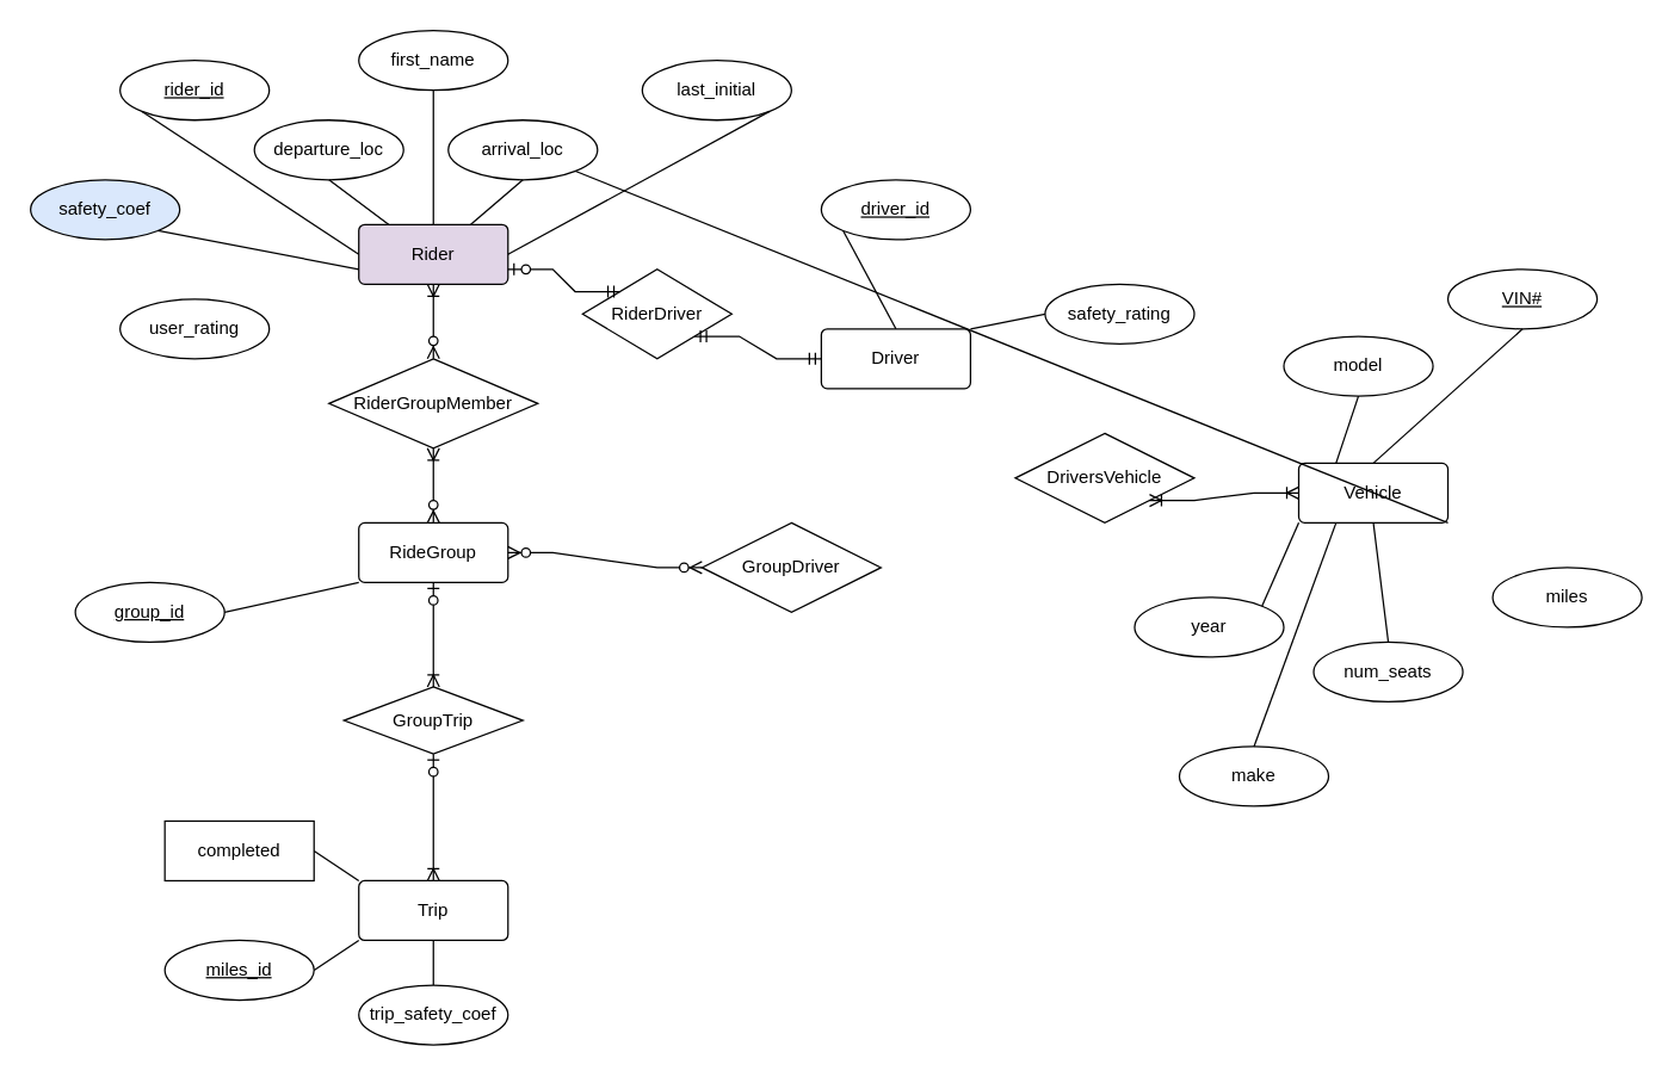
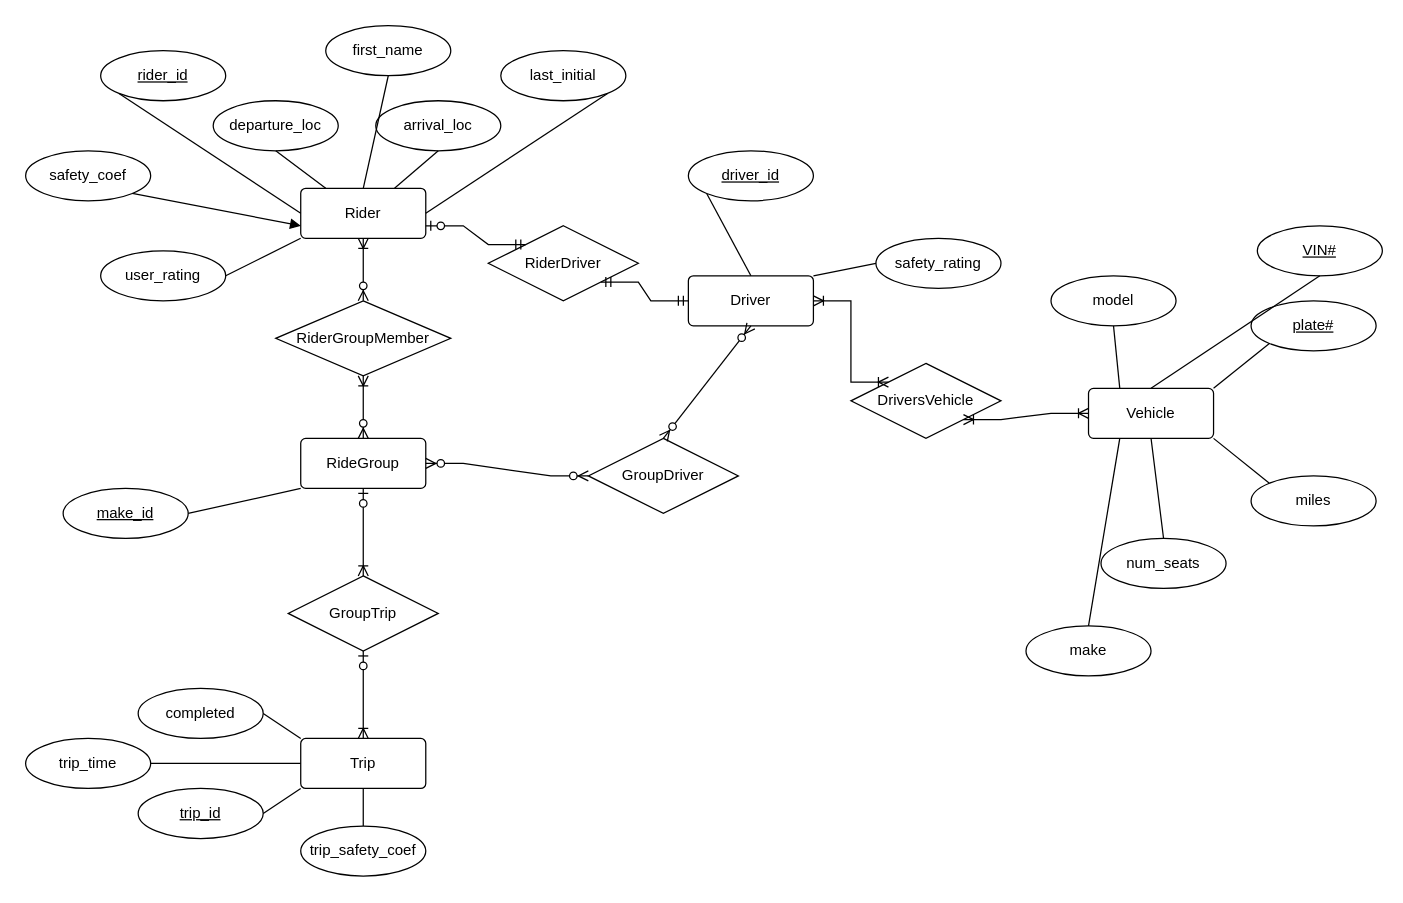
  <mxCell id="0" />
  <mxCell id="1" parent="0" />
- <mxCell id="2" value="Rider" style="rounded=1;arcSize=10;whiteSpace=wrap;html=1;align=center;fillColor=#e1d5e7;" vertex="1" parent="1"><mxGeometry x="240" y="150" width="100" height="40" as="geometry" /></mxCell>
+ <mxCell id="2" value="Rider" style="rounded=1;arcSize=10;whiteSpace=wrap;html=1;align=center;" vertex="1" parent="1"><mxGeometry x="240" y="150" width="100" height="40" as="geometry" /></mxCell>
  <mxCell id="3" value="rider_id" style="ellipse;whiteSpace=wrap;html=1;align=center;fontStyle=4;" vertex="1" parent="1"><mxGeometry x="80" y="40" width="100" height="40" as="geometry" /></mxCell>
- <mxCell id="4" value="first_name" style="ellipse;whiteSpace=wrap;html=1;align=center;" vertex="1" parent="1"><mxGeometry x="240" y="20" width="100" height="40" as="geometry" /></mxCell>
- <mxCell id="5" value="last_initial" style="ellipse;whiteSpace=wrap;html=1;align=center;" vertex="1" parent="1"><mxGeometry x="430" y="40" width="100" height="40" as="geometry" /></mxCell>
+ <mxCell id="4" value="first_name" style="ellipse;whiteSpace=wrap;html=1;align=center;" vertex="1" parent="1"><mxGeometry x="260" y="20" width="100" height="40" as="geometry" /></mxCell>
+ <mxCell id="5" value="last_initial" style="ellipse;whiteSpace=wrap;html=1;align=center;" vertex="1" parent="1"><mxGeometry x="400" y="40" width="100" height="40" as="geometry" /></mxCell>
  <mxCell id="6" value="departure_loc" style="ellipse;whiteSpace=wrap;html=1;align=center;" vertex="1" parent="1"><mxGeometry x="170" y="80" width="100" height="40" as="geometry" /></mxCell>
  <mxCell id="7" value="arrival_loc" style="ellipse;whiteSpace=wrap;html=1;align=center;" vertex="1" parent="1"><mxGeometry x="300" y="80" width="100" height="40" as="geometry" /></mxCell>
  <mxCell id="8" value="" style="endArrow=none;html=1;rounded=0;exitX=0;exitY=1;exitDx=0;exitDy=0;entryX=0;entryY=0.5;entryDx=0;entryDy=0;" edge="1" parent="1" source="3" target="2"><mxGeometry relative="1" as="geometry"><mxPoint x="340" y="240" as="sourcePoint" /><mxPoint x="500" y="240" as="targetPoint" /></mxGeometry></mxCell>
  <mxCell id="9" value="" style="endArrow=none;html=1;rounded=0;exitX=0.5;exitY=1;exitDx=0;exitDy=0;" edge="1" parent="1" source="6"><mxGeometry relative="1" as="geometry"><mxPoint x="105" y="84" as="sourcePoint" /><mxPoint x="260" y="150" as="targetPoint" /></mxGeometry></mxCell>
  <mxCell id="10" value="" style="endArrow=none;html=1;rounded=0;exitX=0.5;exitY=1;exitDx=0;exitDy=0;entryX=0.5;entryY=0;entryDx=0;entryDy=0;" edge="1" parent="1" source="4" target="2"><mxGeometry relative="1" as="geometry"><mxPoint x="115" y="94" as="sourcePoint" /><mxPoint x="260" y="190" as="targetPoint" /></mxGeometry></mxCell>
  <mxCell id="11" value="" style="endArrow=none;html=1;rounded=0;exitX=0.5;exitY=1;exitDx=0;exitDy=0;entryX=0.75;entryY=0;entryDx=0;entryDy=0;" edge="1" parent="1" source="7" target="2"><mxGeometry relative="1" as="geometry"><mxPoint x="125" y="104" as="sourcePoint" /><mxPoint x="270" y="200" as="targetPoint" /></mxGeometry></mxCell>
  <mxCell id="12" value="" style="endArrow=none;html=1;rounded=0;exitX=1;exitY=1;exitDx=0;exitDy=0;entryX=1;entryY=0.5;entryDx=0;entryDy=0;" edge="1" parent="1" source="5" target="2"><mxGeometry relative="1" as="geometry"><mxPoint x="135" y="114" as="sourcePoint" /><mxPoint x="280" y="210" as="targetPoint" /></mxGeometry></mxCell>
  <mxCell id="13" value="Driver" style="rounded=1;arcSize=10;whiteSpace=wrap;html=1;align=center;" vertex="1" parent="1"><mxGeometry x="550" y="220" width="100" height="40" as="geometry" /></mxCell>
- <mxCell id="14" value="safety_coef" style="ellipse;whiteSpace=wrap;html=1;align=center;fillColor=#dae8fc;" vertex="1" parent="1"><mxGeometry x="20" y="120" width="100" height="40" as="geometry" /></mxCell>
- <mxCell id="15" value="" style="endArrow=none;html=1;rounded=0;exitX=1;exitY=1;exitDx=0;exitDy=0;entryX=0;entryY=0.75;entryDx=0;entryDy=0;" edge="1" parent="1" source="14" target="2"><mxGeometry relative="1" as="geometry"><mxPoint x="340" y="240" as="sourcePoint" /><mxPoint x="500" y="240" as="targetPoint" /></mxGeometry></mxCell>
+ <mxCell id="14" value="safety_coef" style="ellipse;whiteSpace=wrap;html=1;align=center;" vertex="1" parent="1"><mxGeometry x="20" y="120" width="100" height="40" as="geometry" /></mxCell>
+ <mxCell id="15" value="" style="endArrow=block;html=1;rounded=0;exitX=1;exitY=1;exitDx=0;exitDy=0;entryX=0;entryY=0.75;entryDx=0;entryDy=0;" edge="1" parent="1" source="14" target="2"><mxGeometry relative="1" as="geometry"><mxPoint x="340" y="240" as="sourcePoint" /><mxPoint x="500" y="240" as="targetPoint" /></mxGeometry></mxCell>
  <mxCell id="16" value="user_rating" style="ellipse;whiteSpace=wrap;html=1;align=center;" vertex="1" parent="1"><mxGeometry x="80" y="200" width="100" height="40" as="geometry" /></mxCell>
+ <mxCell id="17" value="" style="endArrow=none;html=1;rounded=0;exitX=1;exitY=0.5;exitDx=0;exitDy=0;entryX=0;entryY=1;entryDx=0;entryDy=0;" edge="1" parent="1" source="16" target="2"><mxGeometry relative="1" as="geometry"><mxPoint x="340" y="240" as="sourcePoint" /><mxPoint x="500" y="240" as="targetPoint" /></mxGeometry></mxCell>
  <mxCell id="18" value="RideGroup" style="rounded=1;arcSize=10;whiteSpace=wrap;html=1;align=center;" vertex="1" parent="1"><mxGeometry x="240" y="350" width="100" height="40" as="geometry" /></mxCell>
- <mxCell id="19" value="group_id" style="ellipse;whiteSpace=wrap;html=1;align=center;fontStyle=4;" vertex="1" parent="1"><mxGeometry x="50" y="390" width="100" height="40" as="geometry" /></mxCell>
+ <mxCell id="19" value="make_id" style="ellipse;whiteSpace=wrap;html=1;align=center;fontStyle=4;" vertex="1" parent="1"><mxGeometry x="50" y="390" width="100" height="40" as="geometry" /></mxCell>
  <mxCell id="20" value="" style="endArrow=none;html=1;rounded=0;exitX=1;exitY=0.5;exitDx=0;exitDy=0;entryX=0;entryY=1;entryDx=0;entryDy=0;" edge="1" parent="1" source="19" target="18"><mxGeometry relative="1" as="geometry"><mxPoint x="145" y="124" as="sourcePoint" /><mxPoint x="290" y="220" as="targetPoint" /></mxGeometry></mxCell>
  <mxCell id="21" value="RiderGroupMember" style="shape=rhombus;perimeter=rhombusPerimeter;whiteSpace=wrap;html=1;align=center;" vertex="1" parent="1"><mxGeometry x="220" y="240" width="140" height="60" as="geometry" /></mxCell>
  <mxCell id="22" value="GroupDriver" style="shape=rhombus;perimeter=rhombusPerimeter;whiteSpace=wrap;html=1;align=center;" vertex="1" parent="1"><mxGeometry x="470" y="350" width="120" height="60" as="geometry" /></mxCell>
  <mxCell id="23" value="" style="endArrow=none;html=1;rounded=0;exitX=0.5;exitY=0;exitDx=0;exitDy=0;entryX=0;entryY=1;entryDx=0;entryDy=0;" edge="1" parent="1" source="13" target="24"><mxGeometry relative="1" as="geometry"><mxPoint x="640" y="270" as="sourcePoint" /><mxPoint x="610" y="160" as="targetPoint" /></mxGeometry></mxCell>
  <mxCell id="24" value="driver_id" style="ellipse;whiteSpace=wrap;html=1;align=center;fontStyle=4;" vertex="1" parent="1"><mxGeometry x="550" y="120" width="100" height="40" as="geometry" /></mxCell>
  <mxCell id="25" value="" style="fontSize=12;html=1;endArrow=ERoneToMany;startArrow=ERzeroToMany;rounded=0;entryX=0.5;entryY=1;entryDx=0;entryDy=0;exitX=0.5;exitY=0;exitDx=0;exitDy=0;" edge="1" parent="1" source="21" target="2"><mxGeometry width="100" height="100" relative="1" as="geometry"><mxPoint x="460" y="360" as="sourcePoint" /><mxPoint x="560" y="260" as="targetPoint" /></mxGeometry></mxCell>
  <mxCell id="26" value="" style="fontSize=12;html=1;endArrow=ERoneToMany;startArrow=ERzeroToMany;rounded=0;entryX=0.5;entryY=1;entryDx=0;entryDy=0;exitX=0.5;exitY=0;exitDx=0;exitDy=0;" edge="1" parent="1" source="18" target="21"><mxGeometry width="100" height="100" relative="1" as="geometry"><mxPoint x="300" y="250" as="sourcePoint" /><mxPoint x="300" y="200" as="targetPoint" /></mxGeometry></mxCell>
  <mxCell id="27" value="" style="edgeStyle=entityRelationEdgeStyle;fontSize=12;html=1;endArrow=ERzeroToMany;endFill=1;startArrow=ERzeroToMany;rounded=0;exitX=1;exitY=0.5;exitDx=0;exitDy=0;entryX=0;entryY=0.5;entryDx=0;entryDy=0;" edge="1" parent="1" source="18" target="22"><mxGeometry width="100" height="100" relative="1" as="geometry"><mxPoint x="460" y="360" as="sourcePoint" /><mxPoint x="560" y="260" as="targetPoint" /></mxGeometry></mxCell>
- <mxCell id="29" value="RiderDriver" style="shape=rhombus;perimeter=rhombusPerimeter;whiteSpace=wrap;html=1;align=center;" vertex="1" parent="1"><mxGeometry x="390" y="180" width="100" height="60" as="geometry" /></mxCell>
+ <mxCell id="28" value="" style="fontSize=12;html=1;endArrow=ERzeroToMany;endFill=1;startArrow=ERzeroToMany;rounded=0;exitX=0.5;exitY=0;exitDx=0;exitDy=0;entryX=0.5;entryY=1;entryDx=0;entryDy=0;" edge="1" parent="1" source="22" target="13"><mxGeometry width="100" height="100" relative="1" as="geometry"><mxPoint x="350" y="380" as="sourcePoint" /><mxPoint x="590" y="330" as="targetPoint" /></mxGeometry></mxCell>
+ <mxCell id="29" value="RiderDriver" style="shape=rhombus;perimeter=rhombusPerimeter;whiteSpace=wrap;html=1;align=center;" vertex="1" parent="1"><mxGeometry x="390" y="180" width="120" height="60" as="geometry" /></mxCell>
  <mxCell id="30" value="safety_rating" style="ellipse;whiteSpace=wrap;html=1;align=center;" vertex="1" parent="1"><mxGeometry x="700" y="190" width="100" height="40" as="geometry" /></mxCell>
  <mxCell id="31" value="" style="endArrow=none;html=1;rounded=0;entryX=0;entryY=0.5;entryDx=0;entryDy=0;exitX=1;exitY=0;exitDx=0;exitDy=0;" edge="1" parent="1" source="13" target="30"><mxGeometry relative="1" as="geometry"><mxPoint x="430" y="310" as="sourcePoint" /><mxPoint x="590" y="310" as="targetPoint" /></mxGeometry></mxCell>
  <mxCell id="32" value="" style="edgeStyle=entityRelationEdgeStyle;fontSize=12;html=1;endArrow=ERzeroToOne;startArrow=ERmandOne;rounded=0;entryX=1;entryY=0.75;entryDx=0;entryDy=0;exitX=0;exitY=0;exitDx=0;exitDy=0;" edge="1" parent="1" source="29" target="2"><mxGeometry width="100" height="100" relative="1" as="geometry"><mxPoint x="460" y="360" as="sourcePoint" /><mxPoint x="560" y="260" as="targetPoint" /></mxGeometry></mxCell>
  <mxCell id="33" value="" style="edgeStyle=entityRelationEdgeStyle;fontSize=12;html=1;endArrow=ERmandOne;startArrow=ERmandOne;rounded=0;entryX=0;entryY=0.5;entryDx=0;entryDy=0;exitX=1;exitY=1;exitDx=0;exitDy=0;" edge="1" parent="1" source="29" target="13"><mxGeometry width="100" height="100" relative="1" as="geometry"><mxPoint x="390" y="340" as="sourcePoint" /><mxPoint x="490" y="240" as="targetPoint" /></mxGeometry></mxCell>
  <mxCell id="34" value="DriversVehicle" style="shape=rhombus;perimeter=rhombusPerimeter;whiteSpace=wrap;html=1;align=center;" vertex="1" parent="1"><mxGeometry x="680" y="290" width="120" height="60" as="geometry" /></mxCell>
  <mxCell id="35" value="Vehicle" style="rounded=1;arcSize=10;whiteSpace=wrap;html=1;align=center;" vertex="1" parent="1"><mxGeometry x="870" y="310" width="100" height="40" as="geometry" /></mxCell>
- <mxCell id="36" value="VIN#" style="ellipse;whiteSpace=wrap;html=1;align=center;fontStyle=4;" vertex="1" parent="1"><mxGeometry x="970" y="180" width="100" height="40" as="geometry" /></mxCell>
+ <mxCell id="36" value="VIN#" style="ellipse;whiteSpace=wrap;html=1;align=center;fontStyle=4;" vertex="1" parent="1"><mxGeometry x="1005" y="180" width="100" height="40" as="geometry" /></mxCell>
+ <mxCell id="37" value="plate#" style="ellipse;whiteSpace=wrap;html=1;align=center;fontStyle=4;" vertex="1" parent="1"><mxGeometry x="1000" y="240" width="100" height="40" as="geometry" /></mxCell>
  <mxCell id="38" value="miles" style="ellipse;whiteSpace=wrap;html=1;align=center;" vertex="1" parent="1"><mxGeometry x="1000" y="380" width="100" height="40" as="geometry" /></mxCell>
  <mxCell id="39" value="num_seats" style="ellipse;whiteSpace=wrap;html=1;align=center;" vertex="1" parent="1"><mxGeometry x="880" y="430" width="100" height="40" as="geometry" /></mxCell>
  <mxCell id="40" value="" style="endArrow=none;html=1;rounded=0;entryX=0.5;entryY=0;entryDx=0;entryDy=0;exitX=0.5;exitY=1;exitDx=0;exitDy=0;" edge="1" parent="1" source="36" target="35"><mxGeometry relative="1" as="geometry"><mxPoint x="830" y="270" as="sourcePoint" /><mxPoint x="990" y="270" as="targetPoint" /></mxGeometry></mxCell>
+ <mxCell id="41" value="" style="endArrow=none;html=1;rounded=0;entryX=0;entryY=1;entryDx=0;entryDy=0;exitX=1;exitY=0;exitDx=0;exitDy=0;" edge="1" parent="1" source="35" target="37"><mxGeometry relative="1" as="geometry"><mxPoint x="770" y="379" as="sourcePoint" /><mxPoint x="930" y="379" as="targetPoint" /></mxGeometry></mxCell>
  <mxCell id="42" value="" style="endArrow=none;html=1;rounded=0;entryX=0.5;entryY=0;entryDx=0;entryDy=0;exitX=0.5;exitY=1;exitDx=0;exitDy=0;" edge="1" parent="1" source="35" target="39"><mxGeometry relative="1" as="geometry"><mxPoint x="930" y="360" as="sourcePoint" /><mxPoint x="920" y="420" as="targetPoint" /></mxGeometry></mxCell>
- <mxCell id="43" value="" style="endArrow=none;html=1;rounded=0;exitX=1;exitY=1;exitDx=0;exitDy=0;" edge="1" parent="1" source="35" target="7"><mxGeometry relative="1" as="geometry"><mxPoint x="970" y="360" as="sourcePoint" /><mxPoint x="960" y="420" as="targetPoint" /></mxGeometry></mxCell>
+ <mxCell id="43" value="" style="endArrow=none;html=1;rounded=0;entryX=0;entryY=0;entryDx=0;entryDy=0;exitX=1;exitY=1;exitDx=0;exitDy=0;" edge="1" parent="1" source="35" target="38"><mxGeometry relative="1" as="geometry"><mxPoint x="970" y="360" as="sourcePoint" /><mxPoint x="960" y="420" as="targetPoint" /></mxGeometry></mxCell>
+ <mxCell id="44" value="" style="edgeStyle=entityRelationEdgeStyle;fontSize=12;html=1;endArrow=ERoneToMany;startArrow=ERoneToMany;rounded=0;entryX=0;entryY=0;entryDx=0;entryDy=0;exitX=1;exitY=0.5;exitDx=0;exitDy=0;" edge="1" parent="1" source="13" target="34"><mxGeometry width="100" height="100" relative="1" as="geometry"><mxPoint x="460" y="360" as="sourcePoint" /><mxPoint x="560" y="260" as="targetPoint" /></mxGeometry></mxCell>
  <mxCell id="45" value="" style="edgeStyle=entityRelationEdgeStyle;fontSize=12;html=1;endArrow=ERoneToMany;startArrow=ERoneToMany;rounded=0;entryX=0;entryY=0.5;entryDx=0;entryDy=0;exitX=1;exitY=1;exitDx=0;exitDy=0;" edge="1" parent="1" source="34" target="35"><mxGeometry width="100" height="100" relative="1" as="geometry"><mxPoint x="730" y="405" as="sourcePoint" /><mxPoint x="790" y="470" as="targetPoint" /></mxGeometry></mxCell>
- <mxCell id="46" value="year" style="ellipse;whiteSpace=wrap;html=1;align=center;" vertex="1" parent="1"><mxGeometry x="760" y="400" width="100" height="40" as="geometry" /></mxCell>
- <mxCell id="47" value="" style="endArrow=none;html=1;rounded=0;entryX=0;entryY=1;entryDx=0;entryDy=0;exitX=1;exitY=0;exitDx=0;exitDy=0;" edge="1" parent="1" source="46" target="35"><mxGeometry relative="1" as="geometry"><mxPoint x="430" y="310" as="sourcePoint" /><mxPoint x="590" y="310" as="targetPoint" /></mxGeometry></mxCell>
- <mxCell id="48" value="model" style="ellipse;whiteSpace=wrap;html=1;align=center;" vertex="1" parent="1"><mxGeometry x="860" y="225" width="100" height="40" as="geometry" /></mxCell>
+ <mxCell id="48" value="model" style="ellipse;whiteSpace=wrap;html=1;align=center;" vertex="1" parent="1"><mxGeometry x="840" y="220" width="100" height="40" as="geometry" /></mxCell>
  <mxCell id="49" value="" style="endArrow=none;html=1;rounded=0;entryX=0.5;entryY=1;entryDx=0;entryDy=0;exitX=0.25;exitY=0;exitDx=0;exitDy=0;" edge="1" parent="1" source="35" target="48"><mxGeometry relative="1" as="geometry"><mxPoint x="430" y="310" as="sourcePoint" /><mxPoint x="590" y="310" as="targetPoint" /></mxGeometry></mxCell>
- <mxCell id="50" value="make" style="ellipse;whiteSpace=wrap;html=1;align=center;" vertex="1" parent="1"><mxGeometry x="790" y="500" width="100" height="40" as="geometry" /></mxCell>
+ <mxCell id="50" value="make" style="ellipse;whiteSpace=wrap;html=1;align=center;" vertex="1" parent="1"><mxGeometry x="820" y="500" width="100" height="40" as="geometry" /></mxCell>
  <mxCell id="51" value="" style="endArrow=none;html=1;rounded=0;entryX=0.5;entryY=0;entryDx=0;entryDy=0;exitX=0.25;exitY=1;exitDx=0;exitDy=0;" edge="1" parent="1" source="35" target="50"><mxGeometry relative="1" as="geometry"><mxPoint x="900" y="360" as="sourcePoint" /><mxPoint x="590" y="310" as="targetPoint" /></mxGeometry></mxCell>
  <mxCell id="52" value="Trip" style="rounded=1;arcSize=10;whiteSpace=wrap;html=1;align=center;" vertex="1" parent="1"><mxGeometry x="240" y="590" width="100" height="40" as="geometry" /></mxCell>
- <mxCell id="53" value="GroupTrip" style="shape=rhombus;perimeter=rhombusPerimeter;whiteSpace=wrap;html=1;align=center;" vertex="1" parent="1"><mxGeometry x="230" y="460" width="120" height="45" as="geometry" /></mxCell>
- <mxCell id="54" value="miles_id" style="ellipse;whiteSpace=wrap;html=1;align=center;fontStyle=4;" vertex="1" parent="1"><mxGeometry x="110" y="630" width="100" height="40" as="geometry" /></mxCell>
- <mxCell id="55" value="completed" style="whiteSpace=wrap;html=1;align=center;rounded=0;" vertex="1" parent="1"><mxGeometry x="110" y="550" width="100" height="40" as="geometry" /></mxCell>
+ <mxCell id="53" value="GroupTrip" style="shape=rhombus;perimeter=rhombusPerimeter;whiteSpace=wrap;html=1;align=center;" vertex="1" parent="1"><mxGeometry x="230" y="460" width="120" height="60" as="geometry" /></mxCell>
+ <mxCell id="54" value="trip_id" style="ellipse;whiteSpace=wrap;html=1;align=center;fontStyle=4;" vertex="1" parent="1"><mxGeometry x="110" y="630" width="100" height="40" as="geometry" /></mxCell>
+ <mxCell id="55" value="completed" style="ellipse;whiteSpace=wrap;html=1;align=center;" vertex="1" parent="1"><mxGeometry x="110" y="550" width="100" height="40" as="geometry" /></mxCell>
  <mxCell id="56" value="" style="endArrow=none;html=1;rounded=0;exitX=1;exitY=0.5;exitDx=0;exitDy=0;entryX=0;entryY=1;entryDx=0;entryDy=0;" edge="1" parent="1" source="54" target="52"><mxGeometry relative="1" as="geometry"><mxPoint x="430" y="350" as="sourcePoint" /><mxPoint x="590" y="350" as="targetPoint" /></mxGeometry></mxCell>
  <mxCell id="57" value="" style="endArrow=none;html=1;rounded=0;exitX=1;exitY=0.5;exitDx=0;exitDy=0;entryX=0;entryY=0;entryDx=0;entryDy=0;" edge="1" parent="1" source="55" target="52"><mxGeometry relative="1" as="geometry"><mxPoint x="230" y="670" as="sourcePoint" /><mxPoint x="250" y="640" as="targetPoint" /></mxGeometry></mxCell>
+ <mxCell id="58" value="trip_time" style="ellipse;whiteSpace=wrap;html=1;align=center;" vertex="1" parent="1"><mxGeometry x="20" y="590" width="100" height="40" as="geometry" /></mxCell>
+ <mxCell id="59" value="" style="endArrow=none;html=1;rounded=0;exitX=1;exitY=0.5;exitDx=0;exitDy=0;entryX=0;entryY=0.5;entryDx=0;entryDy=0;" edge="1" parent="1" source="58" target="52"><mxGeometry relative="1" as="geometry"><mxPoint x="430" y="350" as="sourcePoint" /><mxPoint x="590" y="350" as="targetPoint" /></mxGeometry></mxCell>
  <mxCell id="60" value="" style="fontSize=12;html=1;endArrow=ERoneToMany;startArrow=ERzeroToOne;rounded=0;entryX=0.5;entryY=0;entryDx=0;entryDy=0;exitX=0.5;exitY=1;exitDx=0;exitDy=0;" edge="1" parent="1" source="18" target="53"><mxGeometry width="100" height="100" relative="1" as="geometry"><mxPoint x="460" y="400" as="sourcePoint" /><mxPoint x="560" y="300" as="targetPoint" /></mxGeometry></mxCell>
  <mxCell id="61" value="" style="fontSize=12;html=1;endArrow=ERoneToMany;startArrow=ERzeroToOne;rounded=0;entryX=0.5;entryY=0;entryDx=0;entryDy=0;exitX=0.5;exitY=1;exitDx=0;exitDy=0;" edge="1" parent="1" source="53" target="52"><mxGeometry width="100" height="100" relative="1" as="geometry"><mxPoint x="400" y="520" as="sourcePoint" /><mxPoint x="400" y="590" as="targetPoint" /></mxGeometry></mxCell>
  <mxCell id="62" value="trip_safety_coef" style="ellipse;whiteSpace=wrap;html=1;align=center;" vertex="1" parent="1"><mxGeometry x="240" y="660" width="100" height="40" as="geometry" /></mxCell>
  <mxCell id="63" value="" style="endArrow=none;html=1;rounded=0;exitX=0.5;exitY=0;exitDx=0;exitDy=0;entryX=0.5;entryY=1;entryDx=0;entryDy=0;" edge="1" parent="1" source="62" target="52"><mxGeometry relative="1" as="geometry"><mxPoint x="430" y="350" as="sourcePoint" /><mxPoint x="590" y="350" as="targetPoint" /></mxGeometry></mxCell>
